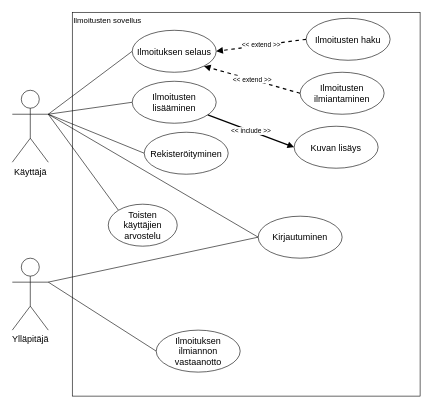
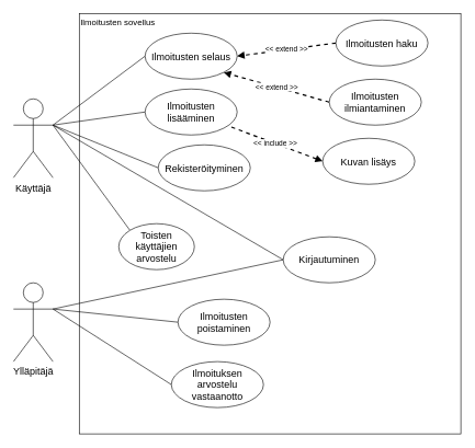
  <mxCell id="0" />
  <mxCell id="1" parent="0" />
  <mxCell id="2" value="Ilmoitusten sovellus" style="rounded=0;whiteSpace=wrap;html=1;align=left;verticalAlign=top;fontSize=13;" parent="1" vertex="1"><mxGeometry x="120" y="20" width="580" height="640" as="geometry" /></mxCell>
  <mxCell id="3" value="Käyttäjä" style="shape=umlActor;verticalLabelPosition=bottom;verticalAlign=top;html=1;fontSize=15;" parent="1" vertex="1"><mxGeometry x="20" y="150" width="60" height="120" as="geometry" /></mxCell>
  <mxCell id="4" value="Ylläpitäjä" style="shape=umlActor;verticalLabelPosition=bottom;verticalAlign=top;html=1;fontSize=15;" parent="1" vertex="1"><mxGeometry x="20" y="430" width="60" height="120" as="geometry" /></mxCell>
  <mxCell id="5" style="rounded=0;orthogonalLoop=1;jettySize=auto;html=1;exitX=0;exitY=0.5;exitDx=0;exitDy=0;entryX=1;entryY=0.333;entryDx=0;entryDy=0;entryPerimeter=0;fontSize=15;endArrow=none;endFill=0;" parent="1" source="6" target="3" edge="1"><mxGeometry relative="1" as="geometry" /></mxCell>
- <mxCell id="6" value="Ilmoituksen selaus" style="ellipse;whiteSpace=wrap;html=1;fontSize=15;" parent="1" vertex="1"><mxGeometry x="220" y="50" width="140" height="70" as="geometry" /></mxCell>
+ <mxCell id="6" value="Ilmoitusten selaus" style="ellipse;whiteSpace=wrap;html=1;fontSize=15;" parent="1" vertex="1"><mxGeometry x="220" y="50" width="140" height="70" as="geometry" /></mxCell>
  <mxCell id="7" style="edgeStyle=none;rounded=0;orthogonalLoop=1;jettySize=auto;html=1;exitX=0;exitY=0.5;exitDx=0;exitDy=0;fontSize=15;endArrow=none;endFill=0;" parent="1" source="8" edge="1"><mxGeometry relative="1" as="geometry"><mxPoint x="80" y="190" as="targetPoint" /></mxGeometry></mxCell>
  <mxCell id="8" value="Ilmoitusten lisääminen" style="ellipse;whiteSpace=wrap;html=1;fontSize=15;" parent="1" vertex="1"><mxGeometry x="220" y="135" width="140" height="70" as="geometry" /></mxCell>
+ <mxCell id="9" style="edgeStyle=none;rounded=0;orthogonalLoop=1;jettySize=auto;html=1;exitX=0;exitY=0.5;exitDx=0;exitDy=0;entryX=1;entryY=0.333;entryDx=0;entryDy=0;entryPerimeter=0;fontSize=15;endArrow=none;endFill=0;" parent="1" source="10" target="4" edge="1"><mxGeometry relative="1" as="geometry" /></mxCell>
+ <mxCell id="10" value="Ilmoitusten poistaminen" style="ellipse;whiteSpace=wrap;html=1;fontSize=15;" parent="1" vertex="1"><mxGeometry x="270" y="455" width="140" height="70" as="geometry" /></mxCell>
  <mxCell id="11" style="edgeStyle=none;rounded=0;orthogonalLoop=1;jettySize=auto;html=1;exitX=0;exitY=0.5;exitDx=0;exitDy=0;entryX=1;entryY=0.333;entryDx=0;entryDy=0;entryPerimeter=0;fontSize=15;endArrow=none;endFill=0;" parent="1" source="13" target="4" edge="1"><mxGeometry relative="1" as="geometry" /></mxCell>
  <mxCell id="12" style="edgeStyle=none;rounded=0;orthogonalLoop=1;jettySize=auto;html=1;exitX=0;exitY=0.5;exitDx=0;exitDy=0;fontSize=15;endArrow=none;endFill=0;" parent="1" source="13" edge="1"><mxGeometry relative="1" as="geometry"><mxPoint x="80" y="190" as="targetPoint" /></mxGeometry></mxCell>
  <mxCell id="13" value="Kirjautuminen" style="ellipse;whiteSpace=wrap;html=1;fontSize=15;" parent="1" vertex="1"><mxGeometry x="430" y="360" width="140" height="70" as="geometry" /></mxCell>
- <mxCell id="14" value="&amp;lt;&amp;lt; include &amp;gt;&amp;gt;" style="edgeStyle=none;rounded=0;orthogonalLoop=1;jettySize=auto;html=1;exitX=0;exitY=0.5;exitDx=0;exitDy=0;fontSize=11;endArrow=none;endFill=0;dashed=0;strokeWidth=2;startArrow=block;startFill=1;" parent="1" source="15" target="8" edge="1"><mxGeometry relative="1" as="geometry" /></mxCell>
+ <mxCell id="14" value="&amp;lt;&amp;lt; include &amp;gt;&amp;gt;" style="edgeStyle=none;rounded=0;orthogonalLoop=1;jettySize=auto;html=1;exitX=0;exitY=0.5;exitDx=0;exitDy=0;fontSize=11;endArrow=none;endFill=0;dashed=1;strokeWidth=2;startArrow=block;startFill=1;" parent="1" source="15" target="8" edge="1"><mxGeometry relative="1" as="geometry" /></mxCell>
  <mxCell id="15" value="Kuvan lisäys" style="ellipse;whiteSpace=wrap;html=1;fontSize=15;" parent="1" vertex="1"><mxGeometry x="490" y="210" width="140" height="70" as="geometry" /></mxCell>
  <mxCell id="16" value="&amp;lt;&amp;lt; extend &amp;gt;&amp;gt;" style="edgeStyle=none;rounded=0;orthogonalLoop=1;jettySize=auto;html=1;exitX=0;exitY=0.5;exitDx=0;exitDy=0;entryX=1;entryY=0.5;entryDx=0;entryDy=0;dashed=1;fontSize=11;startArrow=none;startFill=0;endArrow=block;endFill=1;strokeWidth=2;" parent="1" source="17" target="6" edge="1"><mxGeometry relative="1" as="geometry" /></mxCell>
  <mxCell id="17" value="Ilmoitusten haku" style="ellipse;whiteSpace=wrap;html=1;fontSize=15;" parent="1" vertex="1"><mxGeometry x="510" y="30" width="140" height="70" as="geometry" /></mxCell>
  <mxCell id="18" value="&amp;lt;&amp;lt; extend &amp;gt;&amp;gt;" style="edgeStyle=none;rounded=0;orthogonalLoop=1;jettySize=auto;html=1;exitX=0;exitY=0.5;exitDx=0;exitDy=0;entryX=1;entryY=1;entryDx=0;entryDy=0;dashed=1;fontSize=11;startArrow=none;startFill=0;endArrow=block;endFill=1;strokeWidth=2;" parent="1" source="19" target="6" edge="1"><mxGeometry relative="1" as="geometry" /></mxCell>
  <mxCell id="19" value="Ilmoitusten ilmiantaminen" style="ellipse;whiteSpace=wrap;html=1;fontSize=15;" parent="1" vertex="1"><mxGeometry x="500" y="120" width="140" height="70" as="geometry" /></mxCell>
  <mxCell id="20" style="edgeStyle=none;rounded=0;orthogonalLoop=1;jettySize=auto;html=1;exitX=0;exitY=0.5;exitDx=0;exitDy=0;entryX=1;entryY=0.333;entryDx=0;entryDy=0;entryPerimeter=0;fontSize=11;startArrow=none;startFill=0;endArrow=none;endFill=0;strokeWidth=1;" parent="1" source="21" target="4" edge="1"><mxGeometry relative="1" as="geometry" /></mxCell>
- <mxCell id="21" value="Ilmoituksen ilmiannon vastaanotto" style="ellipse;whiteSpace=wrap;html=1;fontSize=15;" parent="1" vertex="1"><mxGeometry x="260" y="550" width="140" height="70" as="geometry" /></mxCell>
+ <mxCell id="21" value="Ilmoituksen arvostelu vastaanotto" style="ellipse;whiteSpace=wrap;html=1;fontSize=15;" parent="1" vertex="1"><mxGeometry x="260" y="550" width="140" height="70" as="geometry" /></mxCell>
  <mxCell id="22" style="edgeStyle=none;rounded=0;orthogonalLoop=1;jettySize=auto;html=1;exitX=0;exitY=0.5;exitDx=0;exitDy=0;entryX=1;entryY=0.333;entryDx=0;entryDy=0;entryPerimeter=0;fontSize=13;startArrow=none;startFill=0;endArrow=none;endFill=0;strokeWidth=1;" parent="1" source="23" target="3" edge="1"><mxGeometry relative="1" as="geometry" /></mxCell>
  <mxCell id="23" value="Rekisteröityminen" style="ellipse;whiteSpace=wrap;html=1;fontSize=15;" parent="1" vertex="1"><mxGeometry x="240" y="220" width="140" height="70" as="geometry" /></mxCell>
  <mxCell id="24" style="rounded=0;orthogonalLoop=1;jettySize=auto;html=1;exitX=0;exitY=0;exitDx=0;exitDy=0;endArrow=none;endFill=0;" edge="1" parent="1" source="25"><mxGeometry relative="1" as="geometry"><mxPoint x="80" y="190" as="targetPoint" /></mxGeometry></mxCell>
  <mxCell id="25" value="Toisten käyttäjien arvostelu" style="ellipse;whiteSpace=wrap;html=1;fontSize=15;" vertex="1" parent="1"><mxGeometry x="180" y="340" width="115" height="70" as="geometry" /></mxCell>
